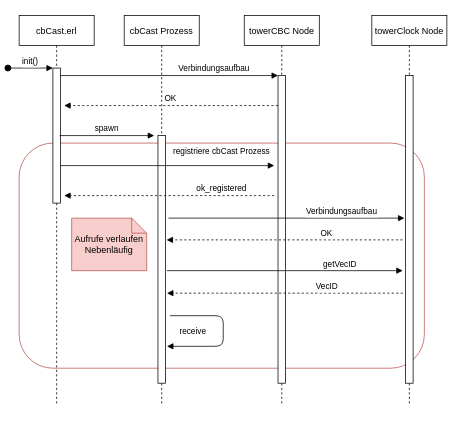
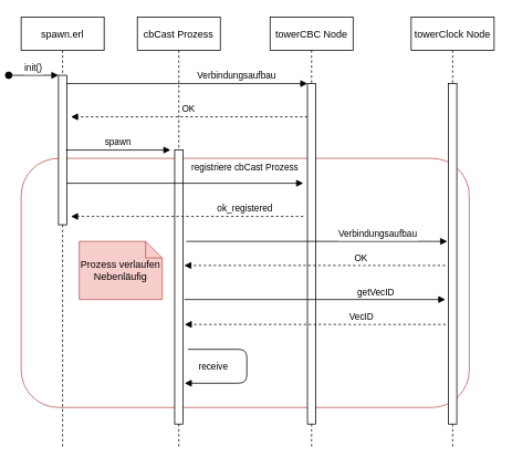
  <mxCell id="0" />
  <mxCell id="1" parent="0" />
  <mxCell id="2" value="" style="rounded=1;whiteSpace=wrap;html=1;fillColor=none;strokeColor=#b85450;" parent="1" vertex="1"><mxGeometry x="20" y="190" width="540" height="300" as="geometry" /></mxCell>
- <mxCell id="3" value="cbCast.erl" style="shape=umlLifeline;perimeter=lifelinePerimeter;container=1;collapsible=0;recursiveResize=0;rounded=0;shadow=0;strokeWidth=1;" parent="1" vertex="1"><mxGeometry x="20" y="20" width="100" height="520" as="geometry" /></mxCell>
+ <mxCell id="3" value="spawn.erl" style="shape=umlLifeline;perimeter=lifelinePerimeter;container=1;collapsible=0;recursiveResize=0;rounded=0;shadow=0;strokeWidth=1;" parent="1" vertex="1"><mxGeometry x="20" y="20" width="100" height="520" as="geometry" /></mxCell>
  <mxCell id="4" value="" style="points=[];perimeter=orthogonalPerimeter;rounded=0;shadow=0;strokeWidth=1;" parent="3" vertex="1"><mxGeometry x="45" y="70" width="10" height="180" as="geometry" /></mxCell>
  <mxCell id="5" value="init()" style="verticalAlign=bottom;startArrow=oval;endArrow=block;startSize=8;shadow=0;strokeWidth=1;" parent="3" target="4" edge="1"><mxGeometry relative="1" as="geometry"><mxPoint x="-15" y="70" as="sourcePoint" /></mxGeometry></mxCell>
  <mxCell id="6" value="spawn" style="verticalAlign=bottom;endArrow=block;shadow=0;strokeWidth=1;" parent="3" edge="1"><mxGeometry relative="1" as="geometry"><mxPoint x="54" y="160.0" as="sourcePoint" /><mxPoint x="180" y="160" as="targetPoint" /></mxGeometry></mxCell>
  <mxCell id="7" value="towerCBC Node" style="shape=umlLifeline;perimeter=lifelinePerimeter;container=1;collapsible=0;recursiveResize=0;rounded=0;shadow=0;strokeWidth=1;" parent="1" vertex="1"><mxGeometry x="320" y="20" width="100" height="520" as="geometry" /></mxCell>
  <mxCell id="8" value="" style="points=[];perimeter=orthogonalPerimeter;rounded=0;shadow=0;strokeWidth=1;" parent="7" vertex="1"><mxGeometry x="45" y="80" width="10" height="410" as="geometry" /></mxCell>
  <mxCell id="9" value="VecID" style="verticalAlign=bottom;endArrow=block;shadow=0;strokeWidth=1;dashed=1;" parent="7" edge="1"><mxGeometry x="-0.358" relative="1" as="geometry"><mxPoint x="211.5" y="370" as="sourcePoint" /><mxPoint x="-103" y="370" as="targetPoint" /><mxPoint as="offset" /></mxGeometry></mxCell>
  <mxCell id="10" value="Verbindungsaufbau" style="verticalAlign=bottom;endArrow=block;entryX=0;entryY=0;shadow=0;strokeWidth=1;" parent="1" source="4" target="8" edge="1"><mxGeometry x="0.414" relative="1" as="geometry"><mxPoint x="175" y="100" as="sourcePoint" /><mxPoint as="offset" /></mxGeometry></mxCell>
  <mxCell id="11" value="OK" style="verticalAlign=bottom;endArrow=block;entryX=1;entryY=0;shadow=0;strokeWidth=1;dashed=1;" parent="1" source="8" edge="1"><mxGeometry relative="1" as="geometry"><mxPoint x="140" y="140" as="sourcePoint" /><mxPoint x="80" y="140" as="targetPoint" /></mxGeometry></mxCell>
  <mxCell id="12" value="towerClock Node" style="shape=umlLifeline;perimeter=lifelinePerimeter;container=1;collapsible=0;recursiveResize=0;rounded=0;shadow=0;strokeWidth=1;" parent="1" vertex="1"><mxGeometry x="490" y="20" width="100" height="520" as="geometry" /></mxCell>
  <mxCell id="13" value="" style="points=[];perimeter=orthogonalPerimeter;rounded=0;shadow=0;strokeWidth=1;" parent="12" vertex="1"><mxGeometry x="45" y="80" width="10" height="410" as="geometry" /></mxCell>
  <mxCell id="14" value="cbCast Prozess" style="shape=umlLifeline;perimeter=lifelinePerimeter;container=1;collapsible=0;recursiveResize=0;rounded=0;shadow=0;strokeWidth=1;" parent="1" vertex="1"><mxGeometry x="160" y="20" width="100" height="520" as="geometry" /></mxCell>
  <mxCell id="15" value="" style="points=[];perimeter=orthogonalPerimeter;rounded=0;shadow=0;strokeWidth=1;" parent="14" vertex="1"><mxGeometry x="45" y="160" width="10" height="330" as="geometry" /></mxCell>
  <mxCell id="16" value="registriere cbCast Prozess" style="verticalAlign=bottom;endArrow=block;shadow=0;strokeWidth=1;" parent="1" edge="1"><mxGeometry x="0.509" y="10" relative="1" as="geometry"><mxPoint x="75" y="220" as="sourcePoint" /><mxPoint x="360" y="220" as="targetPoint" /><mxPoint as="offset" /></mxGeometry></mxCell>
  <mxCell id="17" value="ok_registered" style="verticalAlign=bottom;endArrow=block;entryX=1;entryY=0;shadow=0;strokeWidth=1;dashed=1;" parent="1" edge="1"><mxGeometry x="-0.5" relative="1" as="geometry"><mxPoint x="360" y="260" as="sourcePoint" /><mxPoint x="80" y="260" as="targetPoint" /><mxPoint as="offset" /></mxGeometry></mxCell>
  <mxCell id="18" value="Verbindungsaufbau" style="verticalAlign=bottom;endArrow=block;shadow=0;strokeWidth=1;" parent="1" edge="1"><mxGeometry x="0.469" relative="1" as="geometry"><mxPoint x="219" y="290" as="sourcePoint" /><mxPoint x="533.5" y="290" as="targetPoint" /><mxPoint as="offset" /></mxGeometry></mxCell>
  <mxCell id="19" value="OK" style="verticalAlign=bottom;endArrow=block;shadow=0;strokeWidth=1;dashed=1;" parent="1" edge="1"><mxGeometry x="-0.358" relative="1" as="geometry"><mxPoint x="531" y="319" as="sourcePoint" /><mxPoint x="216.5" y="319" as="targetPoint" /><mxPoint as="offset" /></mxGeometry></mxCell>
  <mxCell id="20" value="getVecID" style="verticalAlign=bottom;endArrow=block;shadow=0;strokeWidth=1;" parent="1" edge="1"><mxGeometry x="0.469" relative="1" as="geometry"><mxPoint x="216.75" y="360" as="sourcePoint" /><mxPoint x="531.25" y="360" as="targetPoint" /><mxPoint as="offset" /></mxGeometry></mxCell>
- <mxCell id="21" value="Aufrufe verlaufen Nebenläufig" style="shape=note;size=20;whiteSpace=wrap;html=1;fillColor=#f8cecc;strokeColor=#b85450;" parent="1" vertex="1"><mxGeometry x="90" y="290" width="100" height="70" as="geometry" /></mxCell>
+ <mxCell id="21" value="Prozess verlaufen Nebenläufig" style="shape=note;size=20;whiteSpace=wrap;html=1;fillColor=#f8cecc;strokeColor=#b85450;" parent="1" vertex="1"><mxGeometry x="90" y="290" width="100" height="70" as="geometry" /></mxCell>
  <mxCell id="22" value="receive" style="verticalAlign=bottom;endArrow=block;shadow=0;strokeWidth=1;entryX=1;entryY=0.786;entryDx=0;entryDy=0;entryPerimeter=0;edgeStyle=orthogonalEdgeStyle;" parent="1" edge="1"><mxGeometry x="0.625" y="-11" relative="1" as="geometry"><mxPoint x="221" y="420" as="sourcePoint" /><mxPoint x="217" y="460.82" as="targetPoint" /><Array as="points"><mxPoint x="292" y="420" /><mxPoint x="292" y="461" /></Array><mxPoint as="offset" /></mxGeometry></mxCell>
